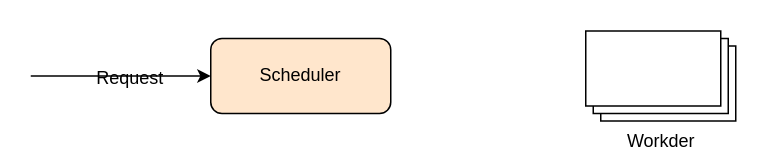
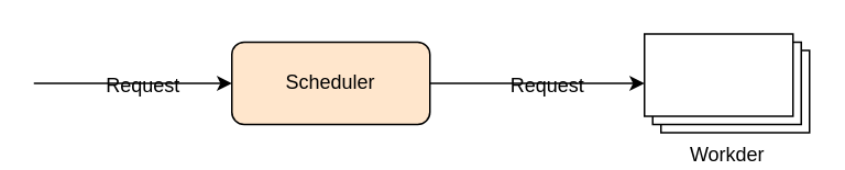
  <mxCell id="0" />
  <mxCell id="1" parent="0" />
  <mxCell id="2" value="Scheduler" style="rounded=1;whiteSpace=wrap;html=1;fillColor=#ffe6cc;" vertex="1" parent="1"><mxGeometry x="140" y="25" width="120" height="50" as="geometry" /></mxCell>
  <mxCell id="3" value="" style="endArrow=classic;html=1;entryX=0;entryY=0.5;entryDx=0;entryDy=0;" edge="1" parent="1" target="2"><mxGeometry width="50" height="50" relative="1" as="geometry"><mxPoint x="20" y="50" as="sourcePoint" /><mxPoint x="190" y="95" as="targetPoint" /></mxGeometry></mxCell>
  <mxCell id="4" value="Request" style="text;html=1;resizable=0;points=[];align=center;verticalAlign=middle;labelBackgroundColor=none;fontColor=#000000;" vertex="1" connectable="0" parent="3"><mxGeometry x="0.083" y="-1" relative="1" as="geometry"><mxPoint as="offset" /></mxGeometry></mxCell>
  <mxCell id="5" value="Workder" style="verticalLabelPosition=bottom;verticalAlign=top;html=1;shape=mxgraph.basic.layered_rect;dx=10;outlineConnect=0;fontColor=#000000;" vertex="1" parent="1"><mxGeometry x="390" y="20" width="100" height="60" as="geometry" /></mxCell>
+ <mxCell id="6" value="" style="endArrow=classic;html=1;exitX=1;exitY=0.5;exitDx=0;exitDy=0;" edge="1" parent="1" source="2" target="5"><mxGeometry width="50" height="50" relative="1" as="geometry"><mxPoint x="260" y="55" as="sourcePoint" /><mxPoint x="150" y="60" as="targetPoint" /></mxGeometry></mxCell>
+ <mxCell id="7" value="Request" style="text;html=1;resizable=0;points=[];align=center;verticalAlign=middle;labelBackgroundColor=none;fontColor=#000000;" vertex="1" connectable="0" parent="6"><mxGeometry x="0.083" y="-1" relative="1" as="geometry"><mxPoint as="offset" /></mxGeometry></mxCell>
